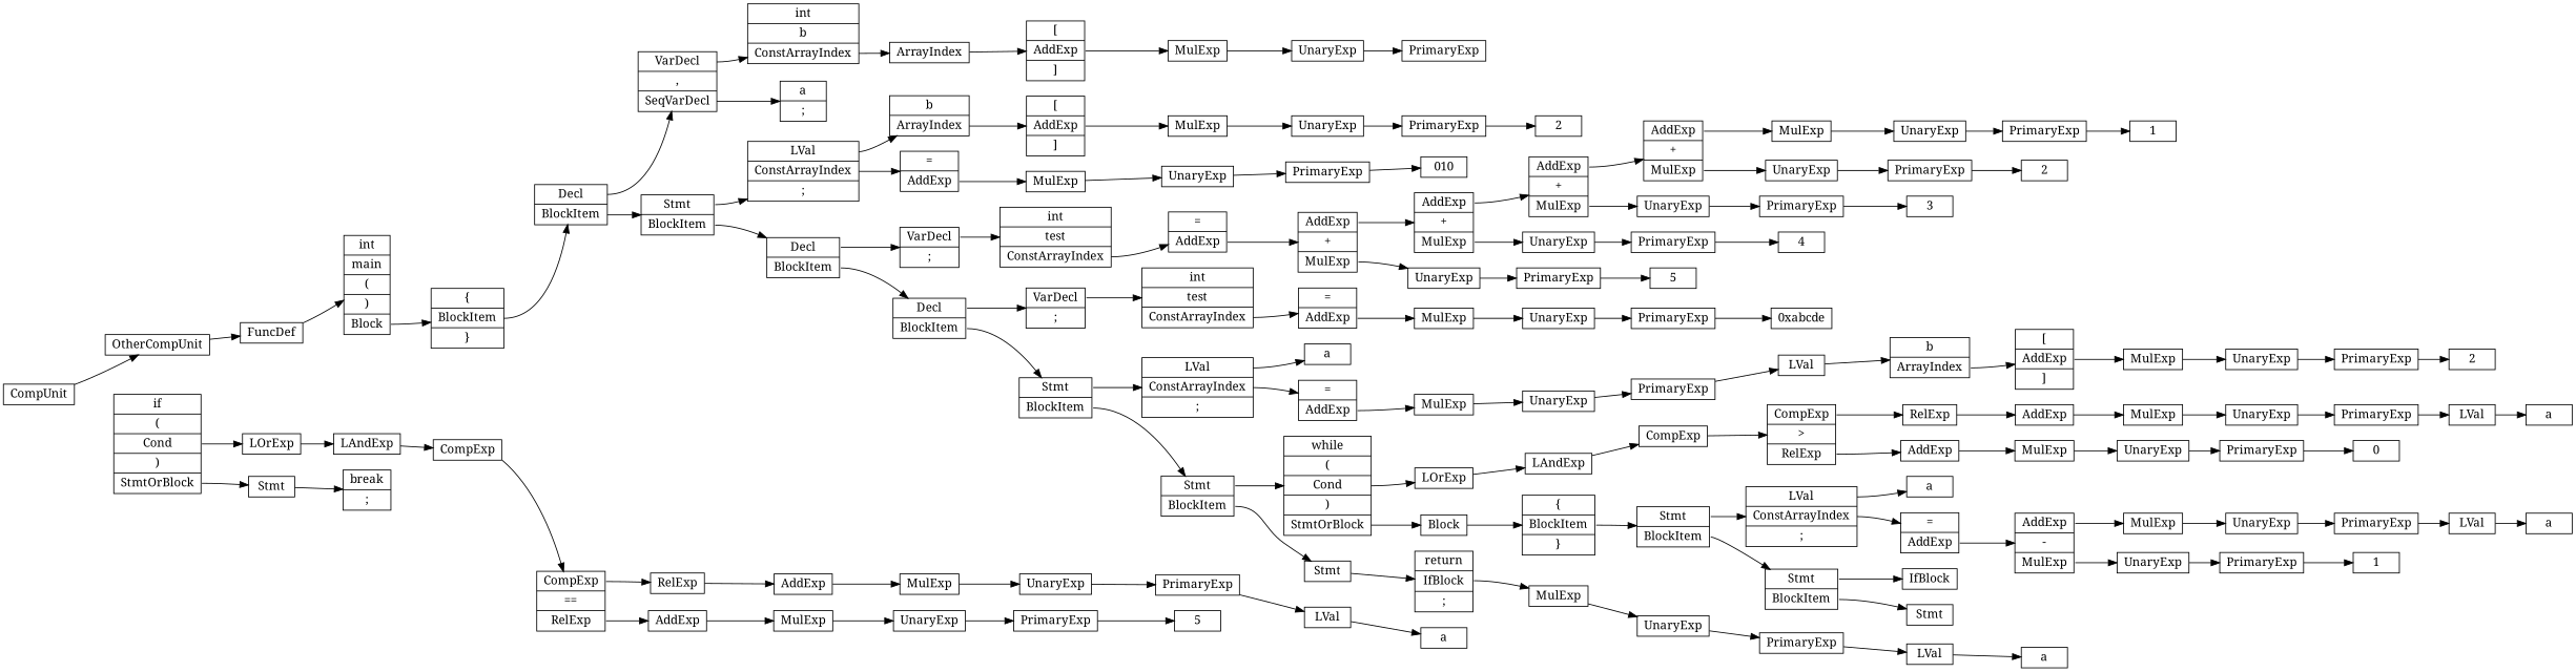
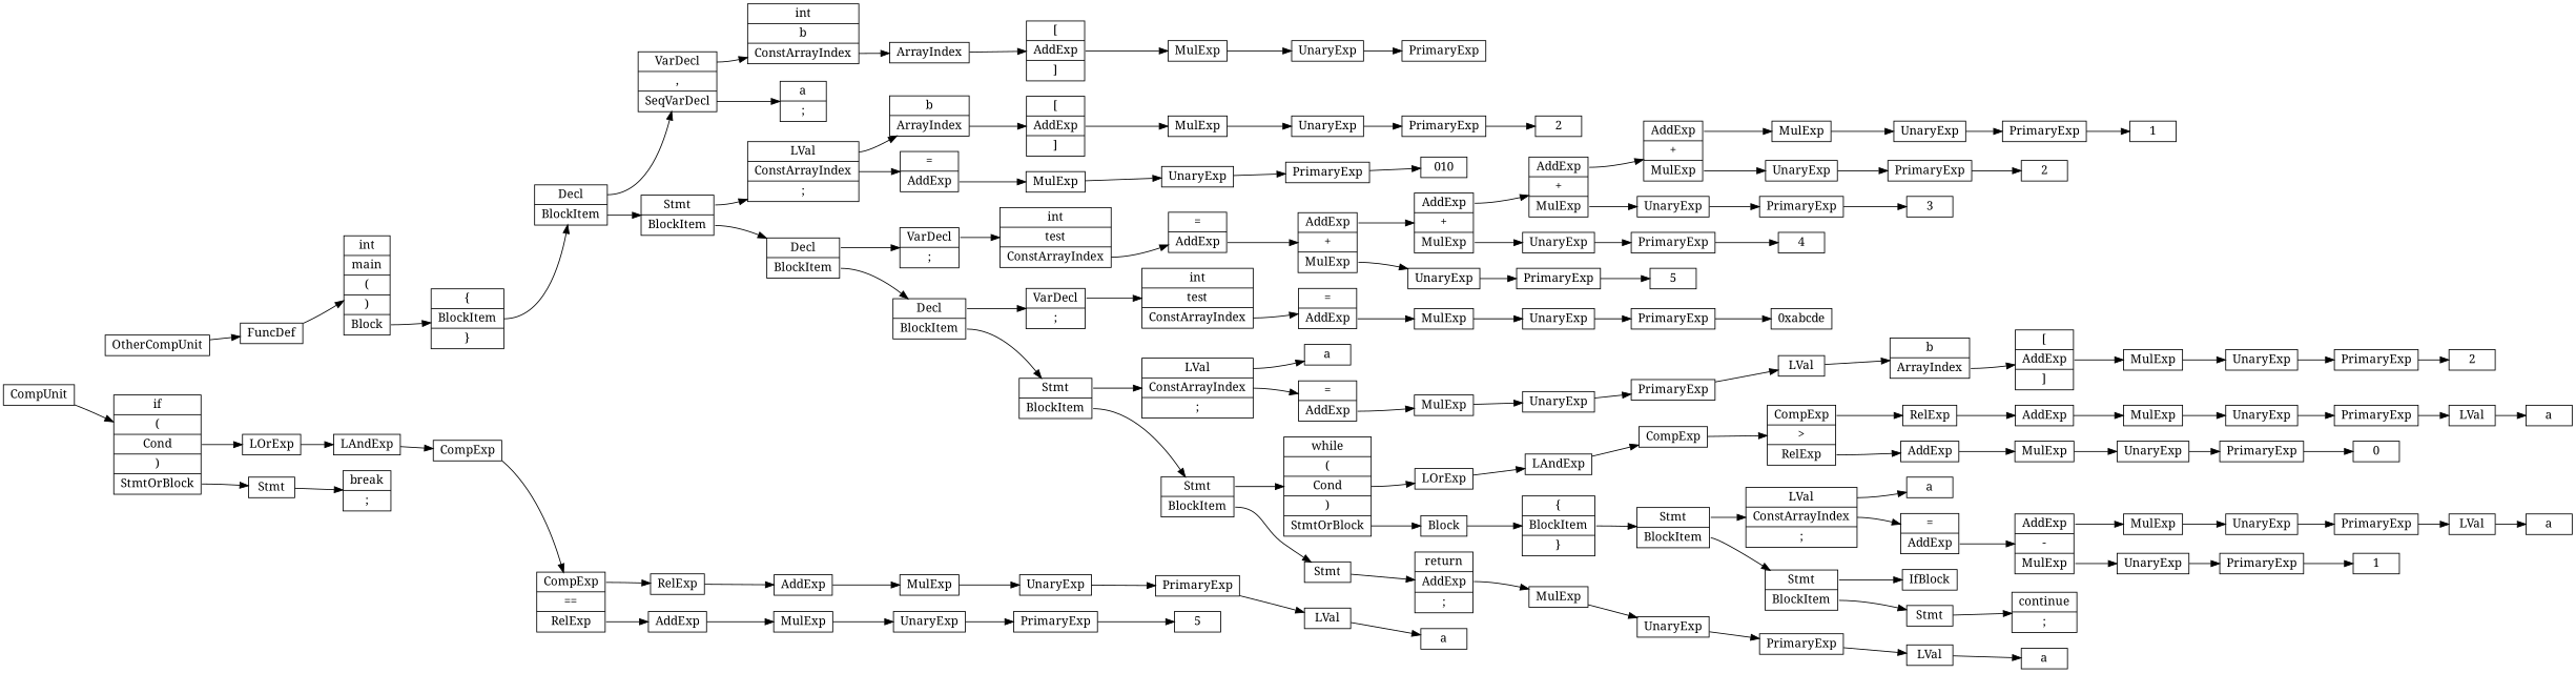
  digraph {
    fontname="Noto Serif"
    rankdir=LR
    node [fontname="Noto Serif" shape=record]
    edge [fontname="Noto Serif" tailport=f0]
    n1 [height=.1 label="<f0> CompUnit"]
    n2 [height=.1 label="<f0> OtherCompUnit"]
    n3 [height=.1 label="<f0> FuncDef"]
    n4 [height=.1 label="<f0> int|<f1> main|<f2> \(|<f3> \)|<f4> Block"]
    n5 [height=.1 label="<f0> \{|<f1> BlockItem|<f2> \}"]
    n6 [height=.1 label="<f0> Decl|<f1> BlockItem"]
    n7 [height=.1 label="<f0> Stmt|<f1> BlockItem"]
    n8 [height=.1 label="<f0> VarDecl|<f1> \,|<f2> SeqVarDecl"]
    n9 [height=.1 label="<f0> Decl|<f1> BlockItem"]
    n10 [height=.1 label="<f0> LVal|<f1> ConstArrayIndex|<f2> \;"]
    n11 [height=.1 label="<f0> a|<f1> \;"]
    n12 [height=.1 label="<f0> int|<f1> b|<f2> ConstArrayIndex"]
    n13 [height=.1 label="<f0> Decl|<f1> BlockItem"]
    n14 [height=.1 label="<f0> VarDecl|<f1> \;"]
    n15 [height=.1 label="<f0> \=|<f1> AddExp"]
    n16 [height=.1 label="<f0> b|<f1> ArrayIndex"]
    n17 [height=.1 label="<f0> Stmt|<f1> BlockItem"]
    n18 [height=.1 label="<f0> VarDecl|<f1> \;"]
    n19 [height=.1 label="<f0> int|<f1> test|<f2> ConstArrayIndex"]
    n20 [height=.1 label="<f0> Stmt|<f1> BlockItem"]
    n21 [height=.1 label="<f0> LVal|<f1> ConstArrayIndex|<f2> \;"]
    n22 [height=.1 label="<f0> int|<f1> test|<f2> ConstArrayIndex"]
    n23 [height=.1 label="<f0> Stmt"]
    n24 [height=.1 label="<f0> while|<f1> \(|<f2> Cond|<f3> \)|<f4> StmtOrBlock"]
    n25 [height=.1 label="<f0> \=|<f1> AddExp"]
    n26 [height=.1 label="<f0> a"]
-   n27 [height=.1 label="<f0> return|<f1> IfBlock|<f2> \;"]
+   n27 [height=.1 label="<f0> return|<f1> AddExp|<f2> \;"]
    n28 [height=.1 label="<f0> Block"]
    n29 [height=.1 label="<f0> LOrExp"]
    n30 [height=.1 label="<f0> MulExp"]
    n31 [height=.1 label="<f0> UnaryExp"]
    n32 [height=.1 label="<f0> PrimaryExp"]
    n33 [height=.1 label="<f0> LVal"]
    n34 [height=.1 label="<f0> a"]
    n35 [height=.1 label="<f0> \{|<f1> BlockItem|<f2> \}"]
    n36 [height=.1 label="<f0> LAndExp"]
    n37 [height=.1 label="<f0> Stmt|<f1> BlockItem"]
    n38 [height=.1 label="<f0> Stmt|<f1> BlockItem"]
    n39 [height=.1 label="<f0> LVal|<f1> ConstArrayIndex|<f2> \;"]
    n40 [height=.1 label="<f0> Stmt"]
    n41 [height=.1 label="<f0> IfBlock"]
    n42 [height=.1 label="<f0> \=|<f1> AddExp"]
    n43 [height=.1 label="<f0> a"]
+   n44 [height=.1 label="<f0> continue|<f1> \;"]
    n45 [height=.1 label="<f0> if|<f1> \(|<f2> Cond|<f3> \)|<f4> StmtOrBlock"]
    n46 [height=.1 label="<f0> Stmt"]
    n47 [height=.1 label="<f0> LOrExp"]
    n48 [height=.1 label="<f0> break|<f1> \;"]
    n49 [height=.1 label="<f0> LAndExp"]
    n50 [height=.1 label="<f0> CompExp"]
    n51 [height=.1 label="<f0> CompExp|<f1> \=\=|<f2> RelExp"]
    n52 [height=.1 label="<f0> AddExp"]
    n53 [height=.1 label="<f0> RelExp"]
    n54 [height=.1 label="<f0> MulExp"]
    n55 [height=.1 label="<f0> AddExp"]
    n56 [height=.1 label="<f0> UnaryExp"]
    n57 [height=.1 label="<f0> PrimaryExp"]
    n58 [height=.1 label="<f0> 5"]
    n59 [height=.1 label="<f0> MulExp"]
    n60 [height=.1 label="<f0> UnaryExp"]
    n61 [height=.1 label="<f0> PrimaryExp"]
    n62 [height=.1 label="<f0> LVal"]
    n63 [height=.1 label="<f0> a"]
    n64 [height=.1 label="<f0> AddExp|<f1> \-|<f2> MulExp"]
    n65 [height=.1 label="<f0> UnaryExp"]
    n66 [height=.1 label="<f0> MulExp"]
    n67 [height=.1 label="<f0> PrimaryExp"]
    n68 [height=.1 label="<f0> UnaryExp"]
    n69 [height=.1 label="<f0> 1"]
    n70 [height=.1 label="<f0> PrimaryExp"]
    n71 [height=.1 label="<f0> LVal"]
    n72 [height=.1 label="<f0> a"]
    n73 [height=.1 label="<f0> CompExp"]
    n74 [height=.1 label="<f0> CompExp|<f1> \>|<f2> RelExp"]
    n75 [height=.1 label="<f0> AddExp"]
    n76 [height=.1 label="<f0> RelExp"]
    n77 [height=.1 label="<f0> MulExp"]
    n78 [height=.1 label="<f0> AddExp"]
    n79 [height=.1 label="<f0> UnaryExp"]
    n80 [height=.1 label="<f0> PrimaryExp"]
    n81 [height=.1 label="<f0> 0"]
    n82 [height=.1 label="<f0> MulExp"]
    n83 [height=.1 label="<f0> UnaryExp"]
    n84 [height=.1 label="<f0> PrimaryExp"]
    n85 [height=.1 label="<f0> LVal"]
    n86 [height=.1 label="<f0> a"]
    n87 [height=.1 label="<f0> MulExp"]
    n88 [height=.1 label="<f0> UnaryExp"]
    n89 [height=.1 label="<f0> PrimaryExp"]
    n90 [height=.1 label="<f0> LVal"]
    n91 [height=.1 label="<f0> b|<f1> ArrayIndex"]
    n92 [height=.1 label="<f0> \[|<f1> AddExp|<f2> \]"]
    n93 [height=.1 label="<f0> MulExp"]
    n94 [height=.1 label="<f0> UnaryExp"]
    n95 [height=.1 label="<f0> PrimaryExp"]
    n96 [height=.1 label="<f0> 2"]
    n97 [height=.1 label="<f0> \=|<f1> AddExp"]
    n98 [height=.1 label="<f0> MulExp"]
    n99 [height=.1 label="<f0> UnaryExp"]
    n100 [height=.1 label="<f0> PrimaryExp"]
    n101 [height=.1 label="<f0> 0xabcde"]
    n102 [height=.1 label="<f0> \=|<f1> AddExp"]
    n103 [height=.1 label="<f0> AddExp|<f1> \+|<f2> MulExp"]
    n104 [height=.1 label="<f0> UnaryExp"]
    n105 [height=.1 label="<f0> AddExp|<f1> \+|<f2> MulExp"]
    n106 [height=.1 label="<f0> PrimaryExp"]
    n107 [height=.1 label="<f0> UnaryExp"]
    n108 [height=.1 label="<f0> AddExp|<f1> \+|<f2> MulExp"]
    n109 [height=.1 label="<f0> 5"]
    n110 [height=.1 label="<f0> PrimaryExp"]
    n111 [height=.1 label="<f0> UnaryExp"]
    n112 [height=.1 label="<f0> AddExp|<f1> \+|<f2> MulExp"]
    n113 [height=.1 label="<f0> 4"]
    n114 [height=.1 label="<f0> PrimaryExp"]
    n115 [height=.1 label="<f0> UnaryExp"]
    n116 [height=.1 label="<f0> MulExp"]
    n117 [height=.1 label="<f0> 3"]
    n118 [height=.1 label="<f0> PrimaryExp"]
    n119 [height=.1 label="<f0> UnaryExp"]
    n120 [height=.1 label="<f0> 2"]
    n121 [height=.1 label="<f0> PrimaryExp"]
    n122 [height=.1 label="<f0> 1"]
    n123 [height=.1 label="<f0> MulExp"]
    n124 [height=.1 label="<f0> \[|<f1> AddExp|<f2> \]"]
    n125 [height=.1 label="<f0> UnaryExp"]
    n126 [height=.1 label="<f0> PrimaryExp"]
    n127 [height=.1 label="<f0> 010"]
    n128 [height=.1 label="<f0> MulExp"]
    n129 [height=.1 label="<f0> UnaryExp"]
    n130 [height=.1 label="<f0> PrimaryExp"]
    n131 [height=.1 label="<f0> 2"]
    n132 [height=.1 label="<f0> ArrayIndex"]
    n133 [height=.1 label="<f0> \[|<f1> AddExp|<f2> \]"]
    n134 [height=.1 label="<f0> MulExp"]
    n135 [height=.1 label="<f0> UnaryExp"]
    n136 [height=.1 label="<f0> PrimaryExp"]
-   n1 -> n2
+   n1 -> n45
    n2 -> n3
    n3 -> n4
    n4 -> n5 [tailport=f4]
    n5 -> n6 [tailport=f1]
    n6 -> n7 [tailport=f1]
    n6 -> n8
    n7 -> n9 [tailport=f1]
    n7 -> n10
    n8 -> n11 [tailport=f2]
    n8 -> n12
    n9 -> n13 [tailport=f1]
    n9 -> n14
    n10 -> n15 [tailport=f1]
    n10 -> n16
    n12 -> n132 [tailport=f2]
    n13 -> n17 [tailport=f1]
    n13 -> n18
    n14 -> n19
    n15 -> n123 [tailport=f1]
    n16 -> n124 [tailport=f1]
    n17 -> n20 [tailport=f1]
    n17 -> n21
    n18 -> n22
    n19 -> n102 [tailport=f2]
    n20 -> n23 [tailport=f1]
    n20 -> n24
    n21 -> n25 [tailport=f1]
    n21 -> n26
    n22 -> n97 [tailport=f2]
    n23 -> n27
    n24 -> n28 [tailport=f4]
    n24 -> n29 [tailport=f2]
    n25 -> n87 [tailport=f1]
    n27 -> n30 [tailport=f1]
    n28 -> n35
    n29 -> n36
    n30 -> n31
    n31 -> n32
    n32 -> n33
    n33 -> n34
    n35 -> n37 [tailport=f1]
    n36 -> n73
    n37 -> n38 [tailport=f1]
    n37 -> n39
    n38 -> n40 [tailport=f1]
    n38 -> n41
    n39 -> n42 [tailport=f1]
    n39 -> n43
+   n40 -> n44
    n42 -> n64 [tailport=f1]
    n45 -> n46 [tailport=f4]
    n45 -> n47 [tailport=f2]
    n46 -> n48
    n47 -> n49
    n49 -> n50
    n50 -> n51
    n51 -> n52 [tailport=f2]
    n51 -> n53
    n52 -> n54
    n53 -> n55
    n54 -> n56
    n55 -> n59
    n56 -> n57
    n57 -> n58
    n59 -> n60
    n60 -> n61
    n61 -> n62
    n62 -> n63
    n64 -> n65 [tailport=f2]
    n64 -> n66
    n65 -> n67
    n66 -> n68
    n67 -> n69
    n68 -> n70
    n70 -> n71
    n71 -> n72
    n73 -> n74
    n74 -> n75 [tailport=f2]
    n74 -> n76
    n75 -> n77
    n76 -> n78
    n77 -> n79
    n78 -> n82
    n79 -> n80
    n80 -> n81
    n82 -> n83
    n83 -> n84
    n84 -> n85
    n85 -> n86
    n87 -> n88
    n88 -> n89
    n89 -> n90
    n90 -> n91
    n91 -> n92 [tailport=f1]
    n92 -> n93 [tailport=f1]
    n93 -> n94
    n94 -> n95
    n95 -> n96
    n97 -> n98 [tailport=f1]
    n98 -> n99
    n99 -> n100
    n100 -> n101
    n102 -> n103 [tailport=f1]
    n103 -> n104 [tailport=f2]
    n103 -> n105
    n104 -> n106
    n105 -> n107 [tailport=f2]
    n105 -> n108
    n106 -> n109
    n107 -> n110
    n108 -> n111 [tailport=f2]
    n108 -> n112
    n110 -> n113
    n111 -> n114
    n112 -> n115 [tailport=f2]
    n112 -> n116
    n114 -> n117
    n115 -> n118
    n116 -> n119
    n118 -> n120
    n119 -> n121
    n121 -> n122
    n123 -> n125
    n124 -> n128 [tailport=f1]
    n125 -> n126
    n126 -> n127
    n128 -> n129
    n129 -> n130
    n130 -> n131
    n132 -> n133
    n133 -> n134 [tailport=f1]
    n134 -> n135
    n135 -> n136
  }
